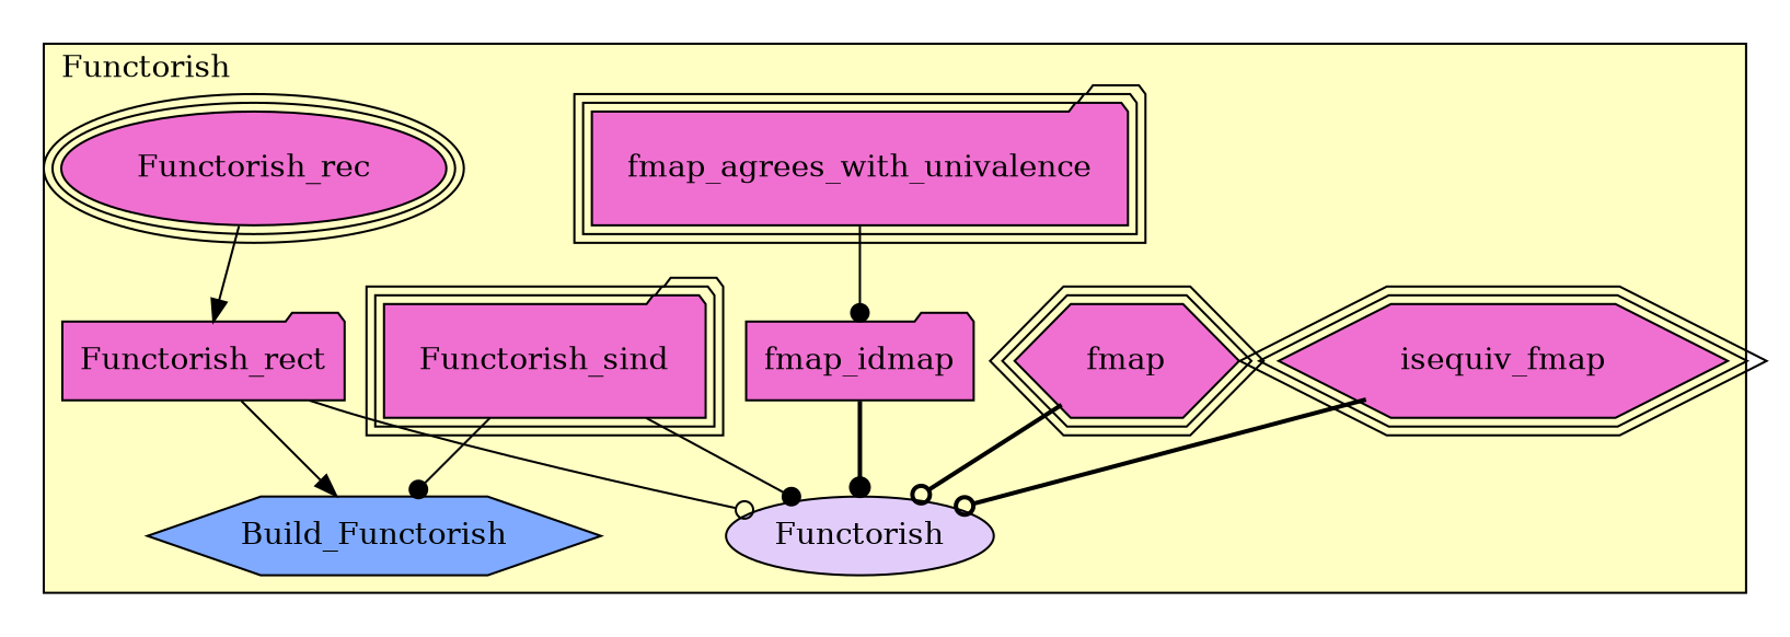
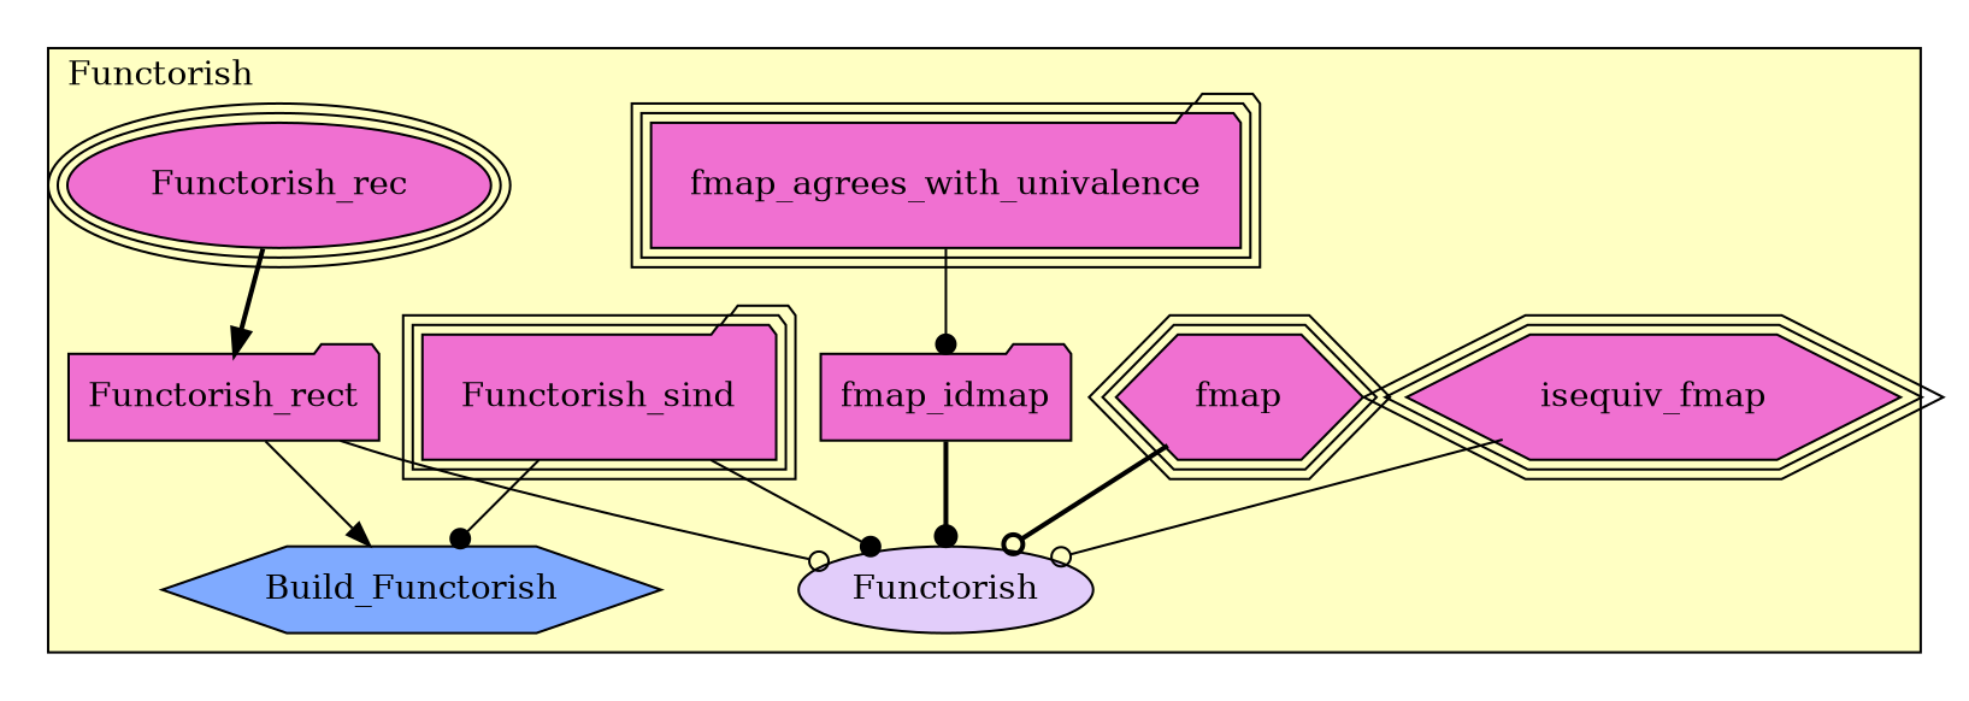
  digraph {
    node [fillcolor="#F070D1" peripheries=3 shape=folder style=filled]
    edge [arrowhead=dot style=solid]
    n1 [label=fmap_agrees_with_univalence]
    n2 [label=isequiv_fmap shape=hexagon]
    n3 [label=fmap_idmap peripheries=""]
    n4 [label=fmap shape=hexagon]
    n5 [label=Functorish_sind]
    n6 [label=Functorish_rec shape=ellipse]
    n7 [label=Functorish_rect peripheries=""]
    n8 [fillcolor="#7FAAFF" label=Build_Functorish shape=hexagon peripheries=""]
    n9 [fillcolor="#E2CDFA" label=Functorish shape=ellipse peripheries=""]
    subgraph cluster_1 {
      fillcolor="#FFFFC3"
      label=Functorish
      labeljust=l
      style=filled
      n1
      n2
      n3
      n4
      n5
      n6
      n7
      n8
      n9
    }
    n1 -> n3
-   n2 -> n9 [arrowhead=odot style=bold]
+   n2 -> n9 [arrowhead=odot]
    n3 -> n9 [style=bold]
    n4 -> n9 [arrowhead=odot style=bold]
    n5 -> n8
    n5 -> n9
-   n6 -> n7 [arrowhead=normal]
+   n6 -> n7 [arrowhead=normal style=bold]
    n7 -> n8 [arrowhead=normal]
    n7 -> n9 [arrowhead=odot]
  }
